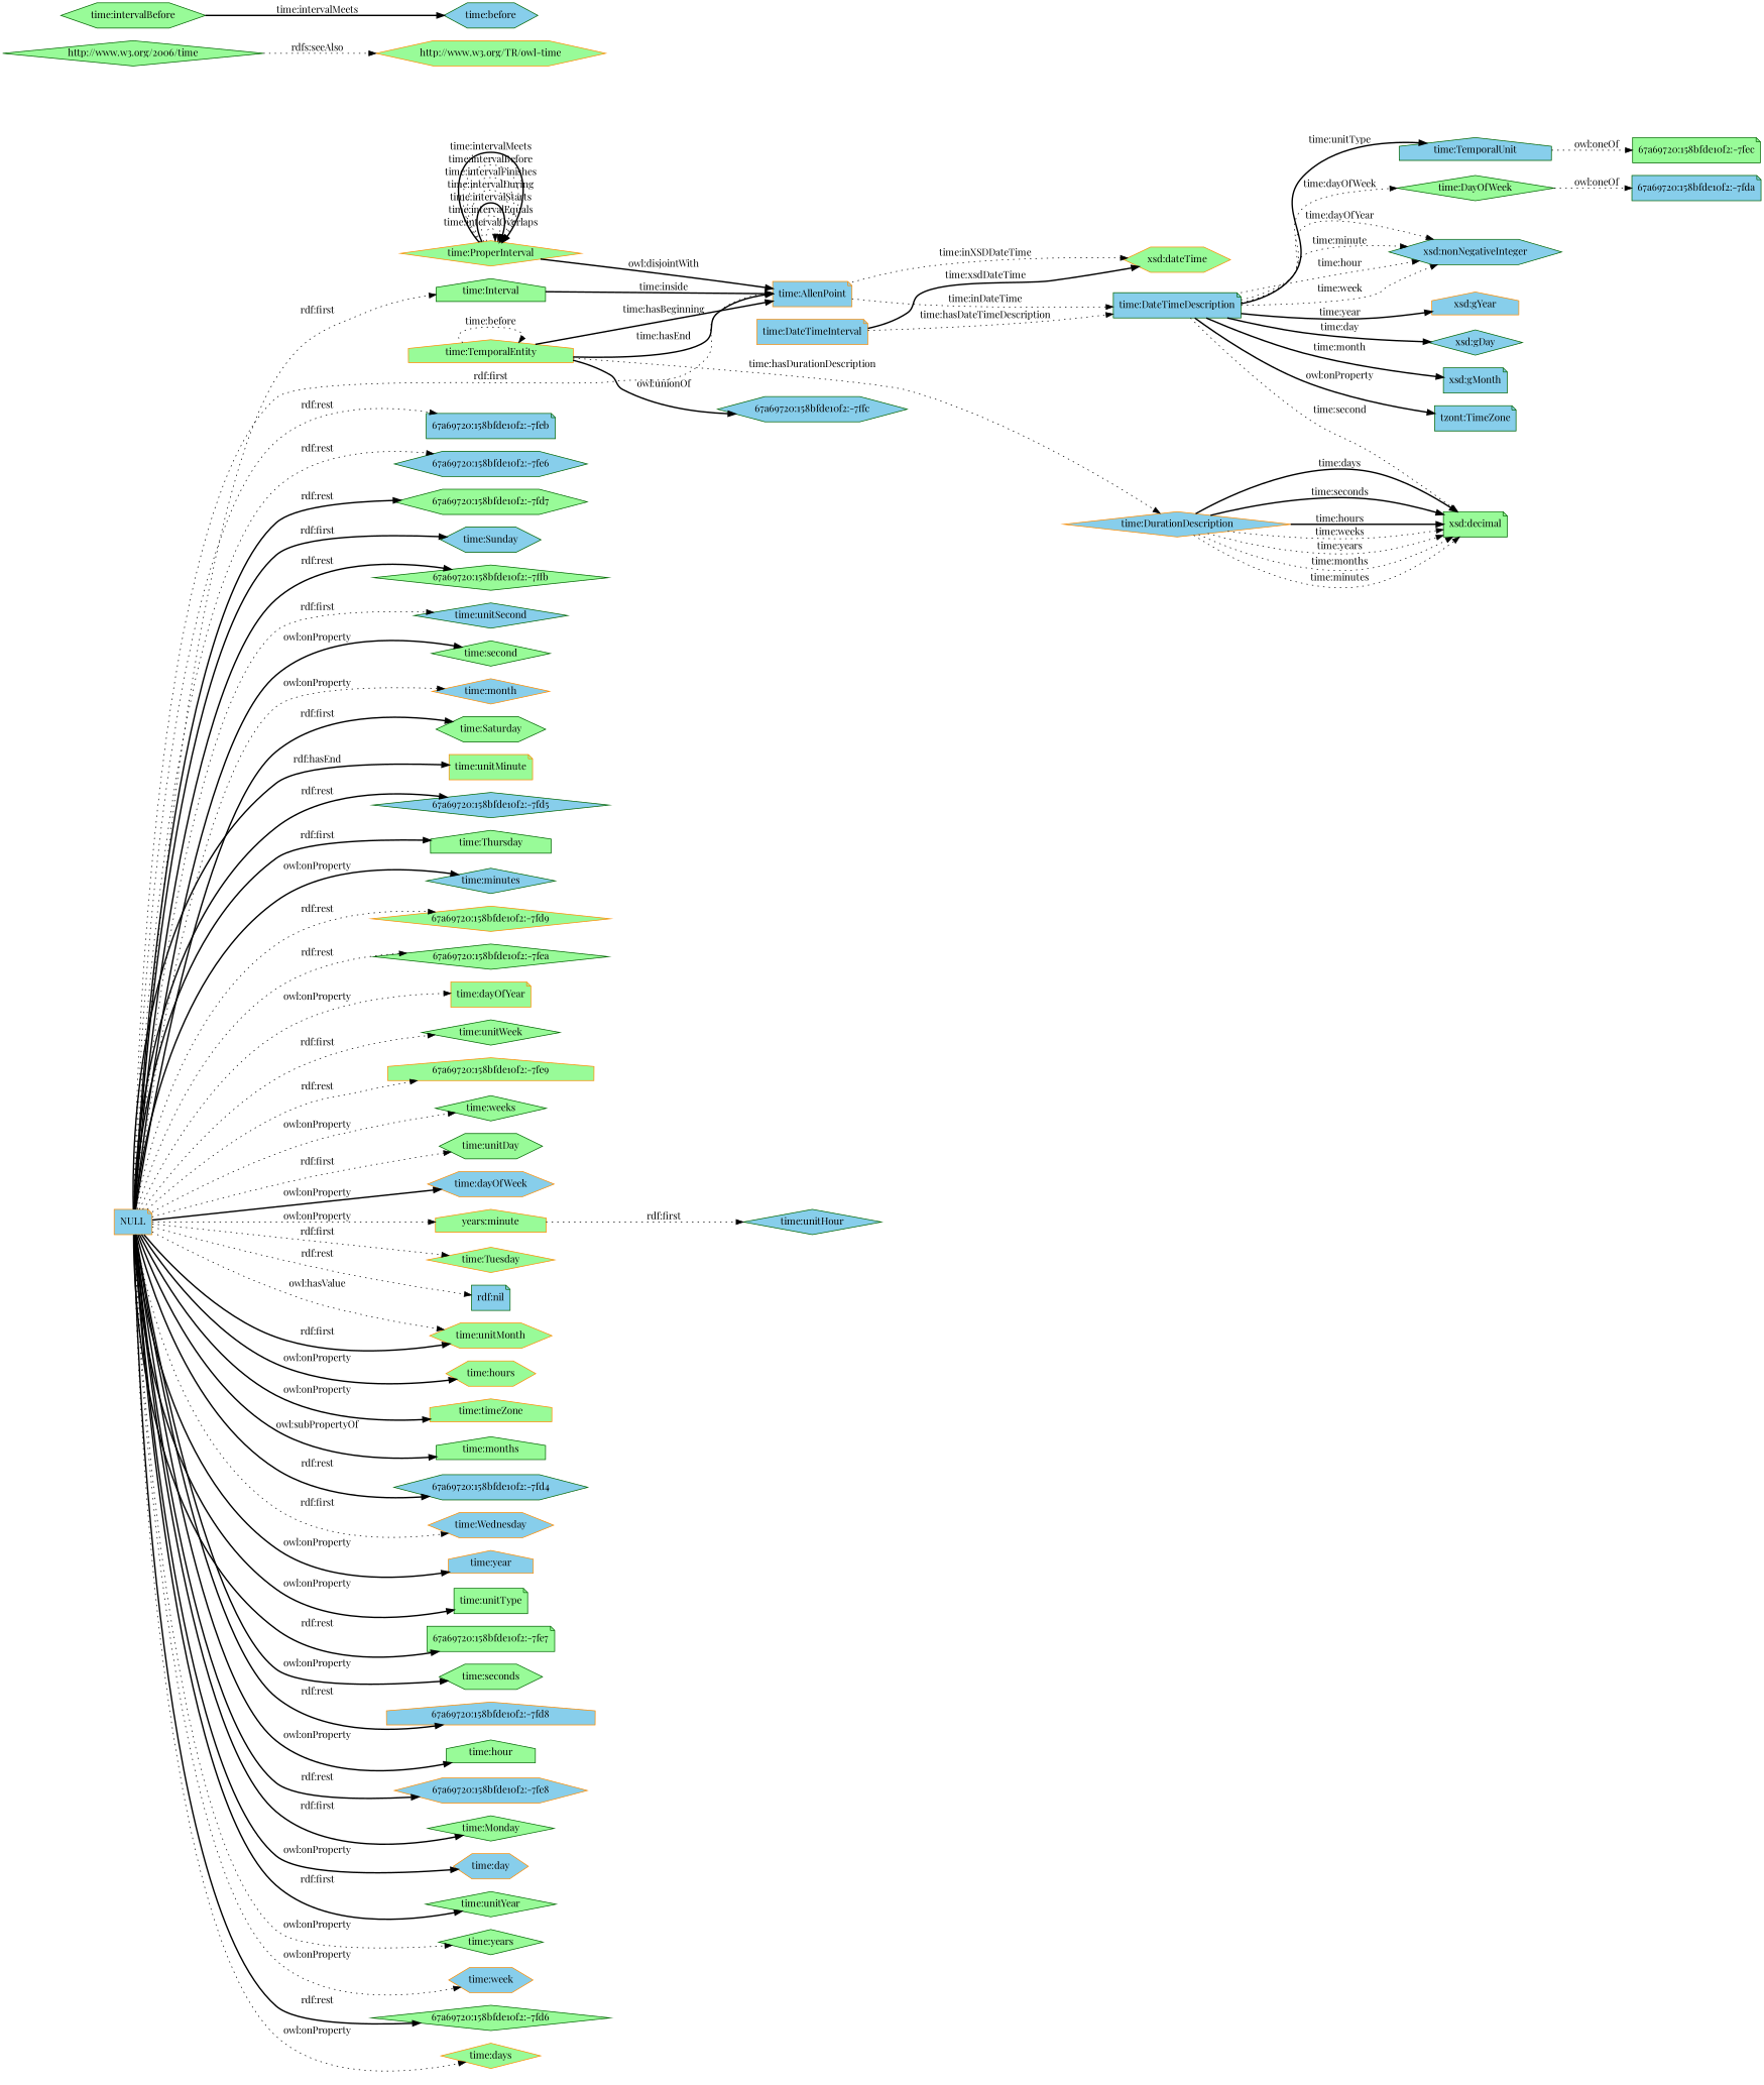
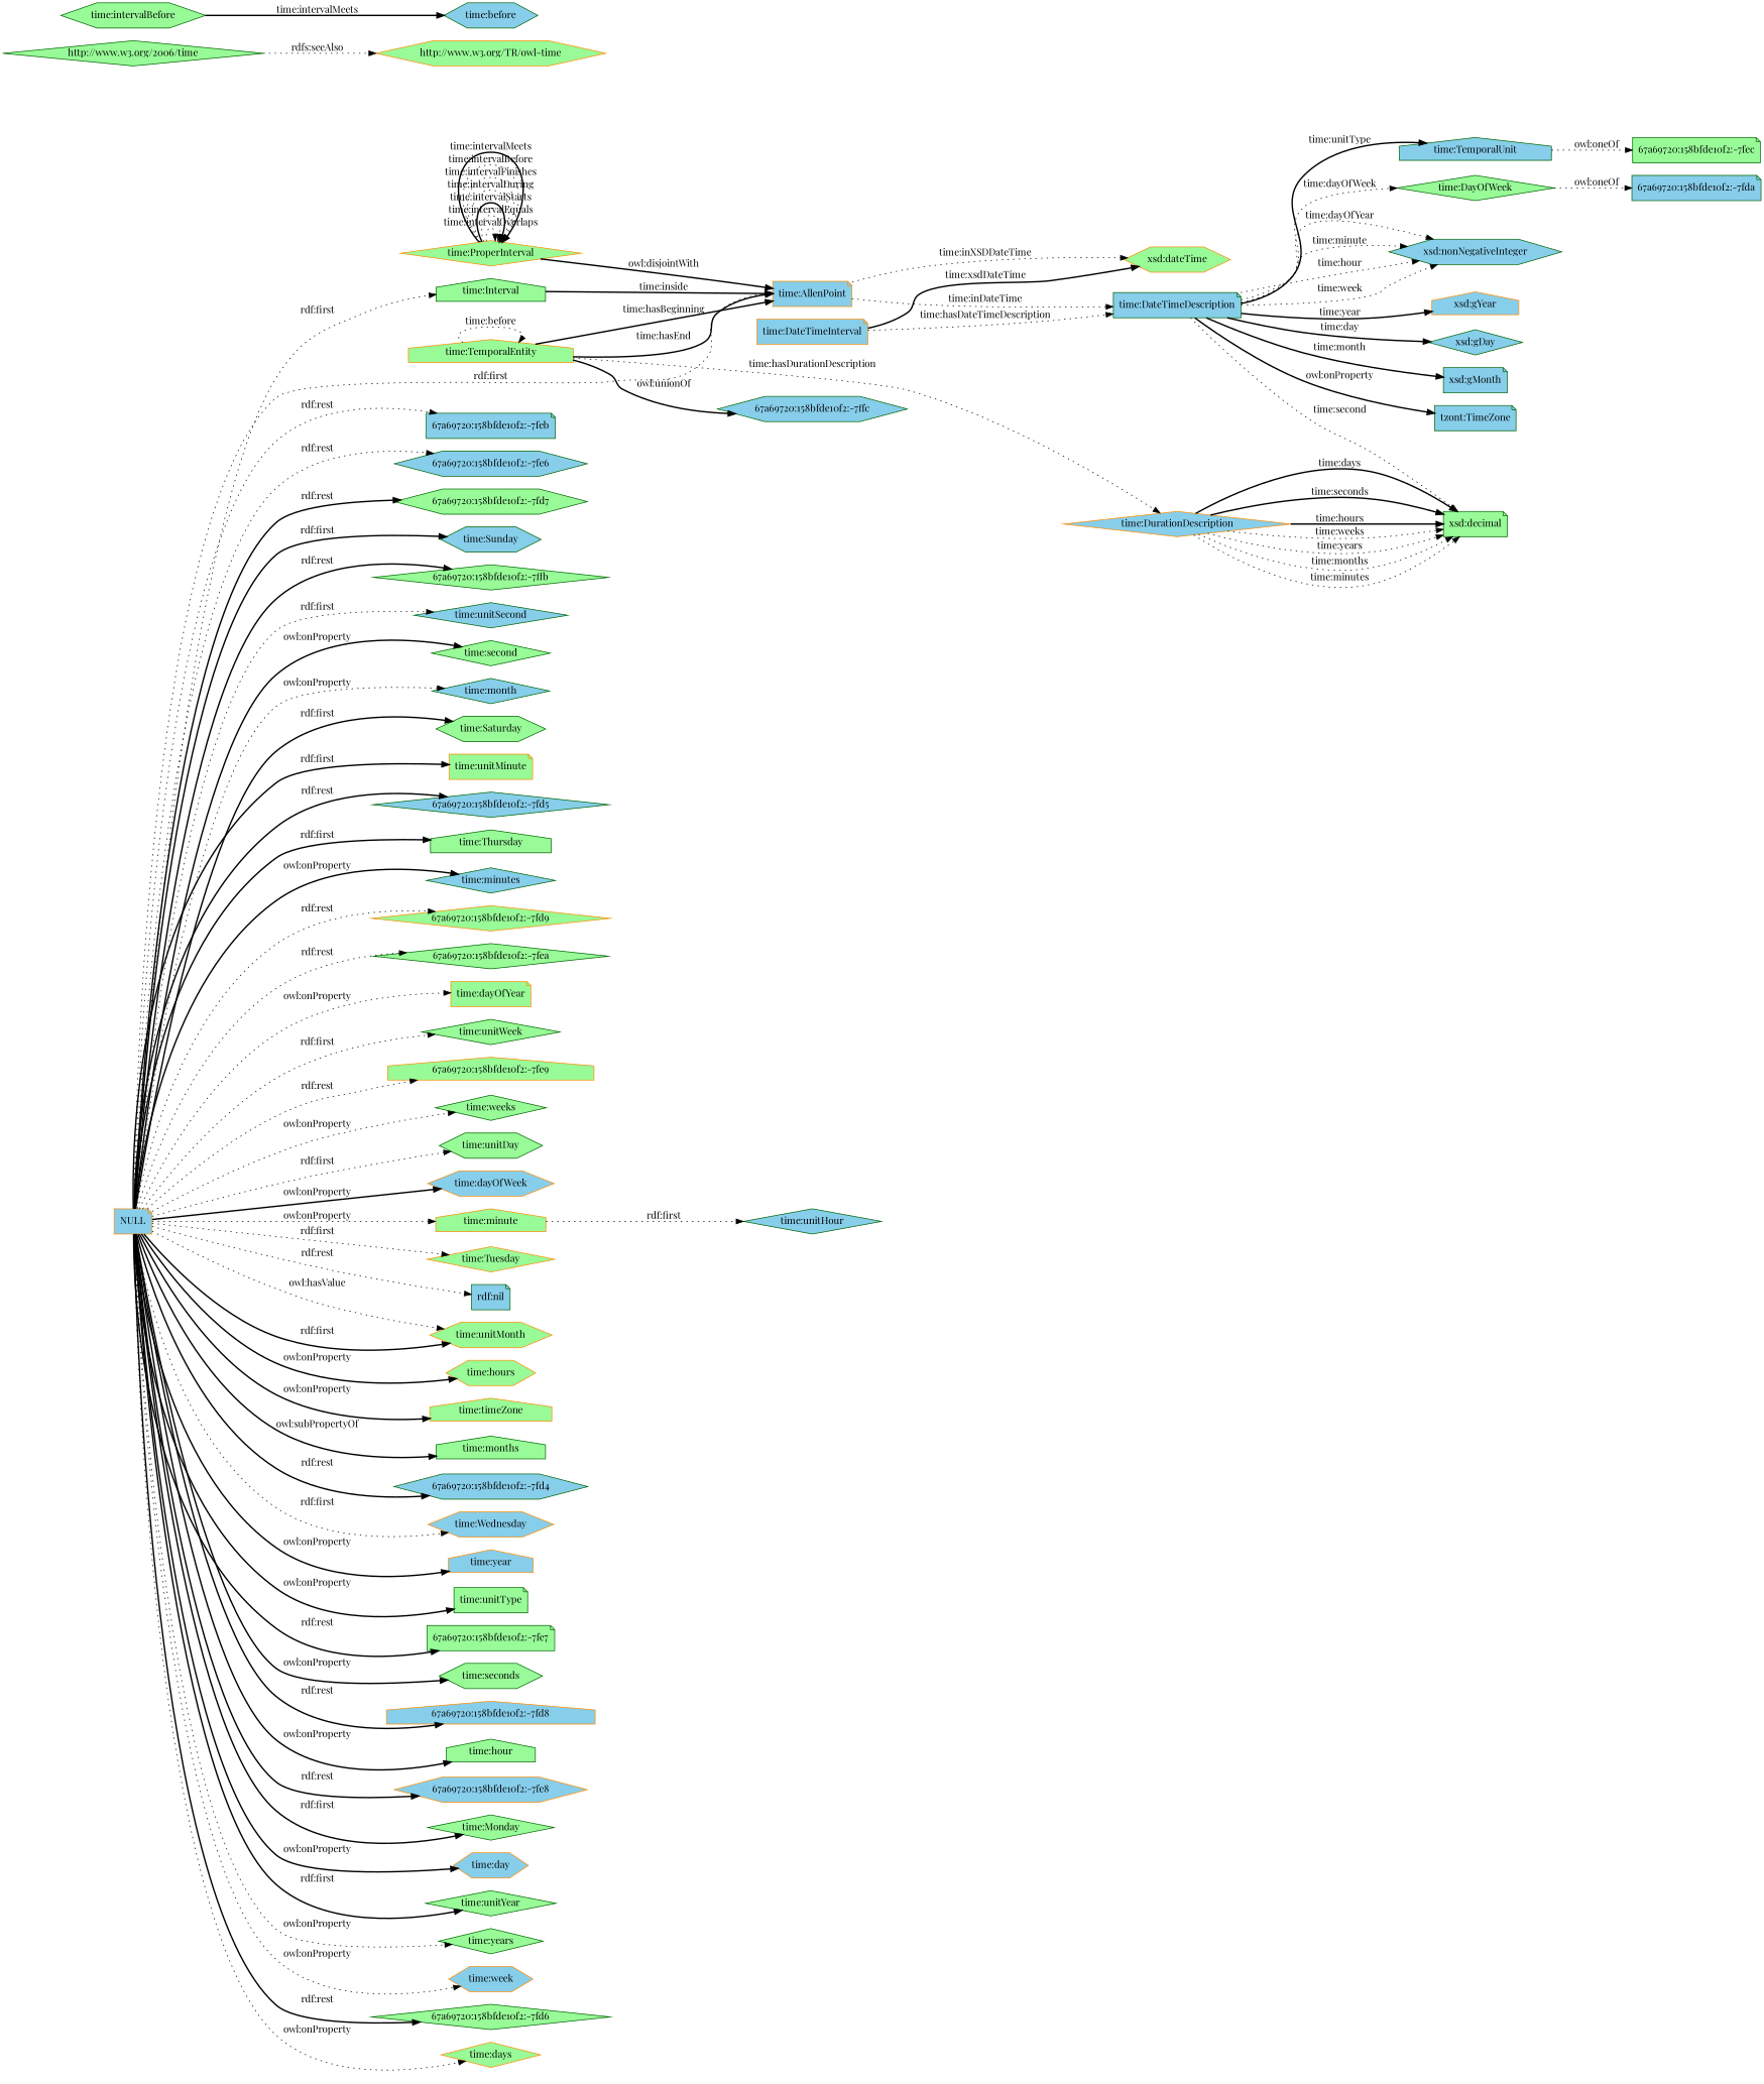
  digraph {
    fontname="Playfair Display"
    rankdir=LR
    node [color=darkgreen fillcolor=palegreen fontname="Playfair Display" shape=diamond style=filled]
    edge [fontname="Playfair Display" style=dotted]
    "time:DateTimeInterval" [color=darkorange fillcolor=skyblue shape=note]
    "time:DateTimeDescription" [fillcolor=skyblue shape=note]
    "xsd:dateTime" [color=darkorange shape=hexagon]
    "xsd:decimal" [shape=note]
    "tzont:TimeZone" [fillcolor=skyblue shape=note]
    "time:TemporalUnit" [fillcolor=skyblue shape=house]
    "time:DayOfWeek"
    "xsd:nonNegativeInteger" [fillcolor=skyblue shape=hexagon]
    "xsd:gYear" [color=darkorange fillcolor=skyblue shape=house]
    "xsd:gDay" [fillcolor=skyblue]
    "xsd:gMonth" [fillcolor=skyblue shape=note]
    "time:DurationDescription" [color=darkorange fillcolor=skyblue]
    "time:ProperInterval" [color=darkorange]
    "time:AllenPoint" [color=darkorange fillcolor=skyblue shape=note]
    "time:Interval" [shape=house]
    "time:TemporalEntity" [color=darkorange shape=house]
    "67a69720:158bfde10f2:-7ffc" [fillcolor=skyblue shape=hexagon]
    "67a69720:158bfde10f2:-7fec" [shape=note]
    "67a69720:158bfde10f2:-7fda" [fillcolor=skyblue shape=note]
    "http://www.w3.org/TR/owl-time" [color=darkorange shape=hexagon]
    "http://www.w3.org/2006/time"
    NULL [color=darkorange fillcolor=skyblue shape=note]
    "67a69720:158bfde10f2:-7feb" [fillcolor=skyblue shape=note]
    "67a69720:158bfde10f2:-7fe6" [fillcolor=skyblue shape=hexagon]
    "67a69720:158bfde10f2:-7fd7" [shape=hexagon]
    "time:Sunday" [fillcolor=skyblue shape=hexagon]
    "67a69720:158bfde10f2:-7ffb"
    "time:unitSecond" [fillcolor=skyblue]
    "time:second"
-   "time:month" [color=darkorange fillcolor=skyblue]
+   "time:month" [fillcolor=skyblue]
    "time:Saturday" [shape=hexagon]
    "time:unitMinute" [color=darkorange shape=note]
    "67a69720:158bfde10f2:-7fd5" [fillcolor=skyblue]
    "time:Thursday" [shape=house]
    "time:minutes" [fillcolor=skyblue]
    "67a69720:158bfde10f2:-7fd9" [color=darkorange]
    "67a69720:158bfde10f2:-7fea"
    "time:dayOfYear" [color=darkorange shape=note]
    "time:unitWeek"
    "67a69720:158bfde10f2:-7fe9" [color=darkorange shape=house]
    "time:weeks"
    "time:unitDay" [shape=hexagon]
    "time:dayOfWeek" [color=darkorange fillcolor=skyblue shape=hexagon]
-   "time:minute" [color=darkorange shape=house label="years:minute"]
+   "time:minute" [color=darkorange shape=house]
    "time:Tuesday" [color=darkorange]
    "rdf:nil" [fillcolor=skyblue shape=note]
    "time:unitMonth" [color=darkorange shape=hexagon]
    "time:hours" [color=darkorange shape=hexagon]
    "time:timeZone" [color=darkorange shape=house]
    "time:months" [shape=house]
    "67a69720:158bfde10f2:-7fd4" [fillcolor=skyblue shape=hexagon]
    "time:Wednesday" [color=darkorange fillcolor=skyblue shape=hexagon]
    "time:year" [color=darkorange fillcolor=skyblue shape=house]
    "time:unitType" [shape=note]
    "67a69720:158bfde10f2:-7fe7" [shape=note]
    "time:seconds" [shape=hexagon]
    "67a69720:158bfde10f2:-7fd8" [color=darkorange fillcolor=skyblue shape=house]
    "time:hour" [shape=house]
    "67a69720:158bfde10f2:-7fe8" [color=darkorange fillcolor=skyblue shape=hexagon]
    "time:Monday"
    "time:day" [color=darkorange fillcolor=skyblue shape=hexagon]
    "time:unitYear"
    "time:years"
    "time:week" [color=darkorange fillcolor=skyblue shape=hexagon]
    "67a69720:158bfde10f2:-7fd6"
    "time:days" [color=darkorange]
    "time:unitHour" [fillcolor=skyblue]
    "time:intervalBefore" [shape=hexagon]
    "time:before" [fillcolor=skyblue shape=hexagon]
    "time:DateTimeInterval" -> "time:DateTimeDescription" [label="time:hasDateTimeDescription"]
    "time:DateTimeInterval" -> "xsd:dateTime" [label="time:xsdDateTime" style=bold]
    "time:DateTimeDescription" -> "xsd:decimal" [label="time:second"]
    "time:DateTimeDescription" -> "tzont:TimeZone" [label="owl:onProperty" style=bold]
    "time:DateTimeDescription" -> "time:TemporalUnit" [label="time:unitType" style=bold]
    "time:DateTimeDescription" -> "time:DayOfWeek" [label="time:dayOfWeek"]
    "time:DateTimeDescription" -> "xsd:nonNegativeInteger" [label="time:hour"]
    "time:DateTimeDescription" -> "xsd:nonNegativeInteger" [label="time:week"]
    "time:DateTimeDescription" -> "xsd:nonNegativeInteger" [label="time:dayOfYear"]
    "time:DateTimeDescription" -> "xsd:nonNegativeInteger" [label="time:minute"]
    "time:DateTimeDescription" -> "xsd:gYear" [label="time:year" style=bold]
    "time:DateTimeDescription" -> "xsd:gDay" [label="time:day" style=bold]
    "time:DateTimeDescription" -> "xsd:gMonth" [label="time:month" style=bold]
    "time:TemporalUnit" -> "67a69720:158bfde10f2:-7fec" [label="owl:oneOf"]
    "time:DayOfWeek" -> "67a69720:158bfde10f2:-7fda" [label="owl:oneOf"]
    "time:DurationDescription" -> "xsd:decimal" [label="time:days" style=bold]
    "time:DurationDescription" -> "xsd:decimal" [label="time:seconds" style=bold]
    "time:DurationDescription" -> "xsd:decimal" [label="time:hours" style=bold]
    "time:DurationDescription" -> "xsd:decimal" [label="time:weeks"]
    "time:DurationDescription" -> "xsd:decimal" [label="time:years"]
    "time:DurationDescription" -> "xsd:decimal" [label="time:months"]
    "time:DurationDescription" -> "xsd:decimal" [label="time:minutes"]
    "time:ProperInterval" -> "time:ProperInterval" [label="time:intervalOverlaps"]
    "time:ProperInterval" -> "time:ProperInterval" [label="time:intervalEquals"]
    "time:ProperInterval" -> "time:ProperInterval" [label="time:intervalStarts" style=bold]
    "time:ProperInterval" -> "time:ProperInterval" [label="time:intervalDuring"]
    "time:ProperInterval" -> "time:ProperInterval" [label="time:intervalFinishes"]
    "time:ProperInterval" -> "time:ProperInterval" [label="time:intervalBefore"]
    "time:ProperInterval" -> "time:ProperInterval" [label="time:intervalMeets" style=bold]
    "time:ProperInterval" -> "time:AllenPoint" [label="owl:disjointWith" style=bold]
    "time:AllenPoint" -> "time:DateTimeDescription" [label="time:inDateTime"]
    "time:AllenPoint" -> "xsd:dateTime" [label="time:inXSDDateTime"]
    "time:Interval" -> "time:AllenPoint" [label="time:inside" style=bold]
    "time:TemporalEntity" -> "time:DurationDescription" [label="time:hasDurationDescription"]
    "time:TemporalEntity" -> "time:AllenPoint" [label="time:hasBeginning" style=bold]
    "time:TemporalEntity" -> "time:AllenPoint" [label="time:hasEnd" style=bold]
    "time:TemporalEntity" -> "time:TemporalEntity" [label="time:before"]
    "time:TemporalEntity" -> "67a69720:158bfde10f2:-7ffc" [label="owl:unionOf" style=bold]
    "http://www.w3.org/2006/time" -> "http://www.w3.org/TR/owl-time" [label="rdfs:seeAlso"]
    NULL -> "time:AllenPoint" [label="rdf:first"]
    NULL -> "time:Interval" [label="rdf:first"]
    NULL -> "67a69720:158bfde10f2:-7feb" [label="rdf:rest"]
    NULL -> "67a69720:158bfde10f2:-7fe6" [label="rdf:rest"]
    NULL -> "67a69720:158bfde10f2:-7fd7" [label="rdf:rest" style=bold]
    NULL -> "time:Sunday" [label="rdf:first" style=bold]
    NULL -> "67a69720:158bfde10f2:-7ffb" [label="rdf:rest" style=bold]
    NULL -> "time:unitSecond" [label="rdf:first"]
    NULL -> "time:second" [label="owl:onProperty" style=bold]
    NULL -> "time:month" [label="owl:onProperty"]
    NULL -> "time:Saturday" [label="rdf:first" style=bold]
-   NULL -> "time:unitMinute" [label="rdf:hasEnd" style=bold]
+   NULL -> "time:unitMinute" [label="rdf:first" style=bold]
    NULL -> "67a69720:158bfde10f2:-7fd5" [label="rdf:rest" style=bold]
    NULL -> "time:Thursday" [label="rdf:first" style=bold]
    NULL -> "time:minutes" [label="owl:onProperty" style=bold]
    NULL -> "67a69720:158bfde10f2:-7fd9" [label="rdf:rest"]
    NULL -> "67a69720:158bfde10f2:-7fea" [label="rdf:rest"]
    NULL -> "time:dayOfYear" [label="owl:onProperty"]
    NULL -> "time:unitWeek" [label="rdf:first"]
    NULL -> "67a69720:158bfde10f2:-7fe9" [label="rdf:rest"]
    NULL -> "time:weeks" [label="owl:onProperty"]
    NULL -> "time:unitDay" [label="rdf:first"]
    NULL -> "time:dayOfWeek" [label="owl:onProperty" style=bold]
    NULL -> "time:minute" [label="owl:onProperty"]
    NULL -> "time:Tuesday" [label="rdf:first"]
    NULL -> "rdf:nil" [label="rdf:rest"]
    NULL -> "time:unitMonth" [label="rdf:first" style=bold]
    NULL -> "time:unitMonth" [label="owl:hasValue"]
    NULL -> "time:hours" [label="owl:onProperty" style=bold]
    NULL -> "time:timeZone" [label="owl:onProperty" style=bold]
    NULL -> "time:months" [label="owl:subPropertyOf" style=bold]
    NULL -> "67a69720:158bfde10f2:-7fd4" [label="rdf:rest" style=bold]
    NULL -> "time:Wednesday" [label="rdf:first"]
    NULL -> "time:year" [label="owl:onProperty" style=bold]
    NULL -> "time:unitType" [label="owl:onProperty" style=bold]
    NULL -> "67a69720:158bfde10f2:-7fe7" [label="rdf:rest" style=bold]
    NULL -> "time:seconds" [label="owl:onProperty" style=bold]
    NULL -> "67a69720:158bfde10f2:-7fd8" [label="rdf:rest" style=bold]
    NULL -> "time:hour" [label="owl:onProperty" style=bold]
    NULL -> "67a69720:158bfde10f2:-7fe8" [label="rdf:rest" style=bold]
    NULL -> "time:Monday" [label="rdf:first" style=bold]
    NULL -> "time:day" [label="owl:onProperty" style=bold]
    NULL -> "time:unitYear" [label="rdf:first" style=bold]
    NULL -> "time:years" [label="owl:onProperty"]
    NULL -> "time:week" [label="owl:onProperty"]
    NULL -> "67a69720:158bfde10f2:-7fd6" [label="rdf:rest" style=bold]
    NULL -> "time:days" [label="owl:onProperty"]
    "time:minute" -> "time:unitHour" [label="rdf:first"]
    "time:intervalBefore" -> "time:before" [label="time:intervalMeets" style=bold]
  }
